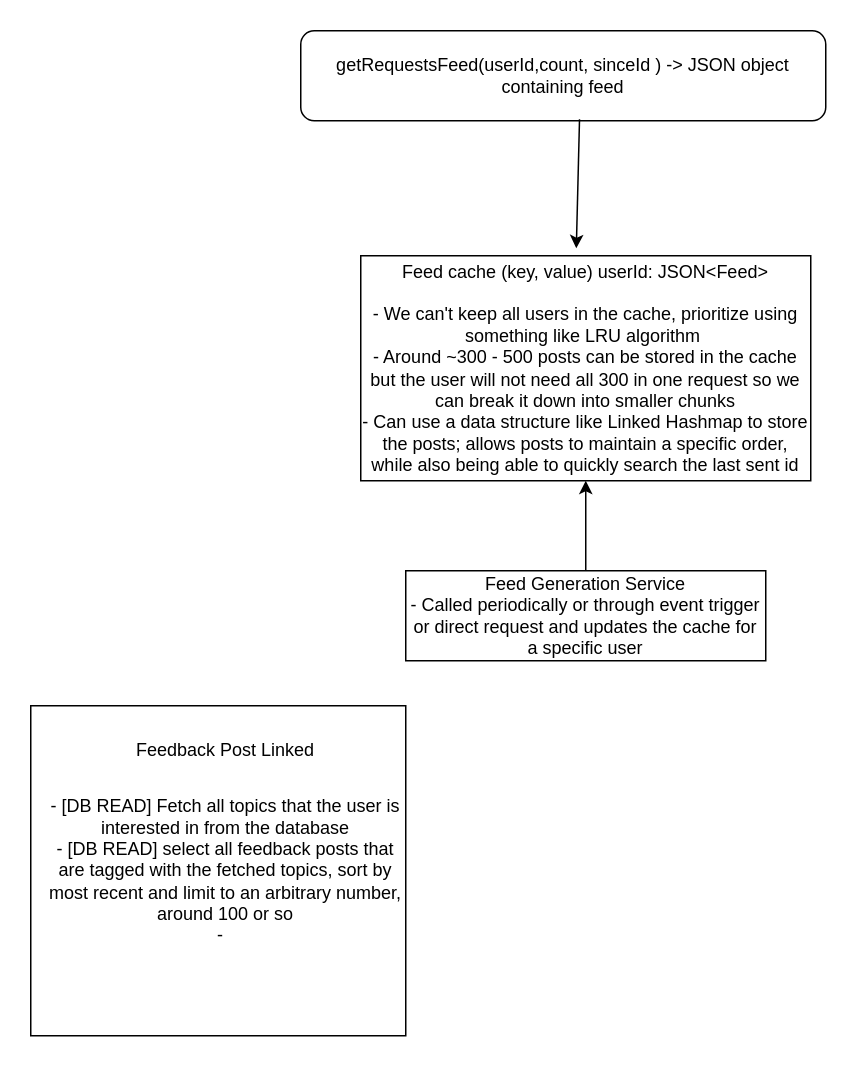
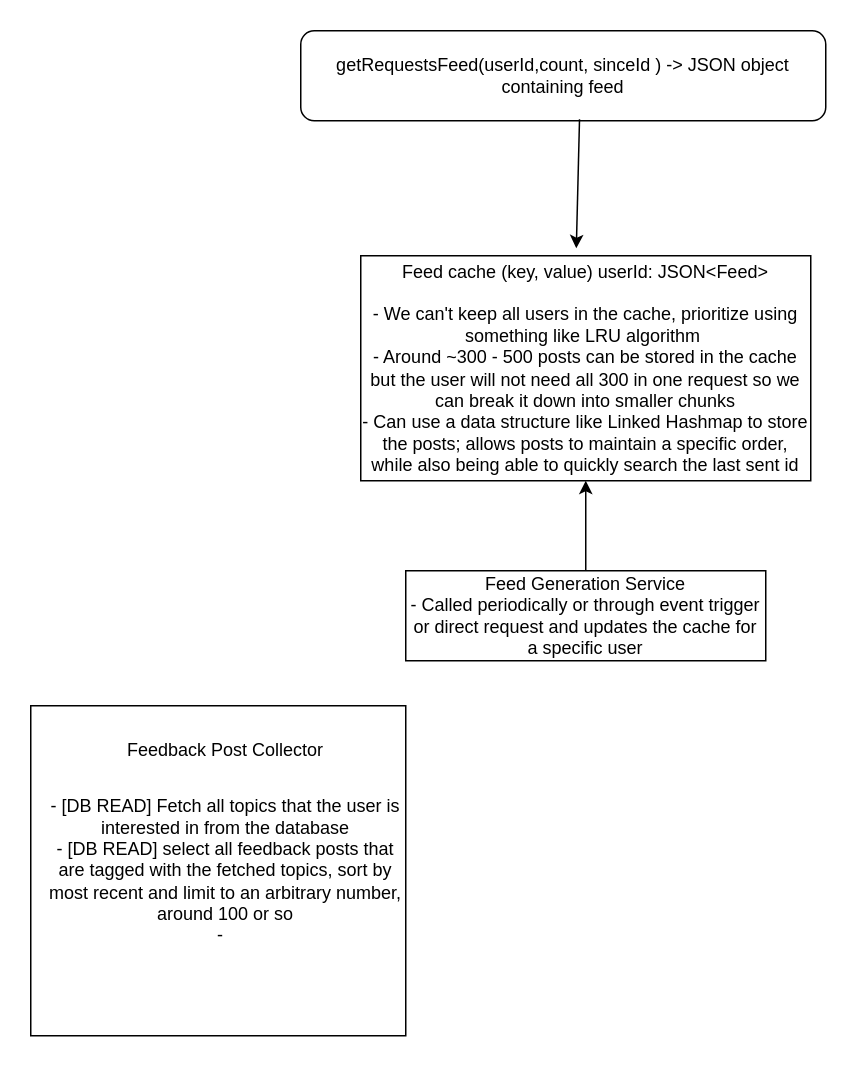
  <mxCell id="0" />
  <mxCell id="1" parent="0" />
  <mxCell id="2" value="getRequestsFeed(userId,count, sinceId ) -&amp;gt; JSON object containing feed" style="rounded=1;whiteSpace=wrap;html=1;" vertex="1" parent="1"><mxGeometry x="200" y="20" width="350" height="60" as="geometry" /></mxCell>
  <mxCell id="3" value="" style="endArrow=classic;html=1;exitX=0.531;exitY=0.983;exitDx=0;exitDy=0;exitPerimeter=0;entryX=0.479;entryY=-0.033;entryDx=0;entryDy=0;entryPerimeter=0;" edge="1" parent="1" source="2" target="4"><mxGeometry width="50" height="50" relative="1" as="geometry"><mxPoint x="350" y="420" as="sourcePoint" /><mxPoint x="400" y="150" as="targetPoint" /></mxGeometry></mxCell>
  <mxCell id="4" value="Feed cache (key, value) userId: JSON&amp;lt;Feed&amp;gt;&lt;br&gt;&lt;br&gt;- We can't keep all users in the cache, prioritize using something like LRU algorithm&amp;nbsp;&lt;br&gt;- Around ~300 - 500 posts can be stored in the cache but the user will not need all 300 in one request so we can break it down into smaller chunks&lt;br&gt;- Can use a data structure like Linked Hashmap to store the posts; allows posts to maintain a specific order, while also being able to quickly search the last sent id" style="rounded=0;whiteSpace=wrap;html=1;" vertex="1" parent="1"><mxGeometry x="240" y="170" width="300" height="150" as="geometry" /></mxCell>
  <mxCell id="5" value="Feed Generation Service&lt;br&gt;- Called periodically or through event trigger or direct request and updates the cache for a specific user" style="rounded=0;whiteSpace=wrap;html=1;" vertex="1" parent="1"><mxGeometry x="270" y="380" width="240" height="60" as="geometry" /></mxCell>
  <mxCell id="6" value="" style="endArrow=classic;html=1;entryX=0.5;entryY=1;entryDx=0;entryDy=0;exitX=0.5;exitY=0;exitDx=0;exitDy=0;" edge="1" parent="1" source="5" target="4"><mxGeometry width="50" height="50" relative="1" as="geometry"><mxPoint x="350" y="400" as="sourcePoint" /><mxPoint x="400" y="350" as="targetPoint" /></mxGeometry></mxCell>
  <mxCell id="7" value="" style="rounded=0;whiteSpace=wrap;html=1;" vertex="1" parent="1"><mxGeometry x="20" y="470" width="250" height="220" as="geometry" /></mxCell>
- <mxCell id="8" value="Feedback Post Linked" style="text;html=1;strokeColor=none;fillColor=none;align=center;verticalAlign=middle;whiteSpace=wrap;rounded=0;" vertex="1" parent="1"><mxGeometry x="70" y="490" width="160" height="20" as="geometry" /></mxCell>
+ <mxCell id="8" value="Feedback Post Collector" style="text;html=1;strokeColor=none;fillColor=none;align=center;verticalAlign=middle;whiteSpace=wrap;rounded=0;" vertex="1" parent="1"><mxGeometry x="70" y="490" width="160" height="20" as="geometry" /></mxCell>
  <mxCell id="9" value="- [DB READ] Fetch all topics that the user is interested in from the database&lt;br&gt;- [DB READ] select all feedback posts that are tagged with the fetched topics, sort by most recent and limit to an arbitrary number, around 100 or so&lt;br&gt;-&amp;nbsp;&amp;nbsp;" style="text;html=1;strokeColor=none;fillColor=none;align=center;verticalAlign=middle;whiteSpace=wrap;rounded=0;" vertex="1" parent="1"><mxGeometry x="30" y="525" width="240" height="110" as="geometry" /></mxCell>
